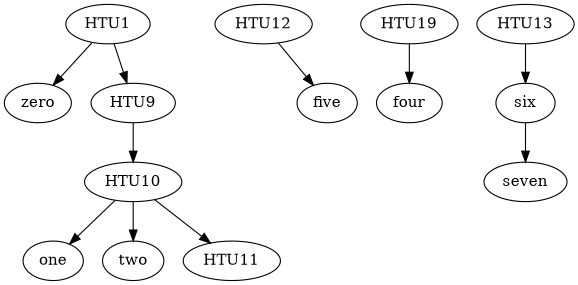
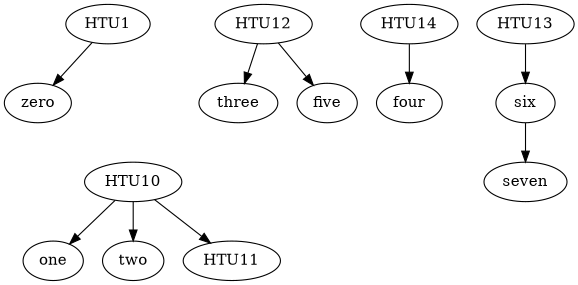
  digraph {
    n1 [label=zero]
    n2 [label=one]
    n3 [label=two]
+   n4 [label=three]
    n5 [label=four]
    n6 [label=five]
    n7 [label=six]
    n8 [label=seven]
    n9 [label=HTU1]
-   n10 [label=HTU9]
    n11 [label=HTU10]
    n12 [label=HTU11]
    n13 [label=HTU12]
-   n14 [label=HTU19]
+   n14 [label=HTU14]
    n15 [label=HTU13]
    n7 -> n8
    n9 -> n1
-   n9 -> n10
-   n10 -> n11
    n11 -> n2
    n11 -> n3
    n11 -> n12
+   n13 -> n4
    n13 -> n6
    n14 -> n5
    n15 -> n7
  }
